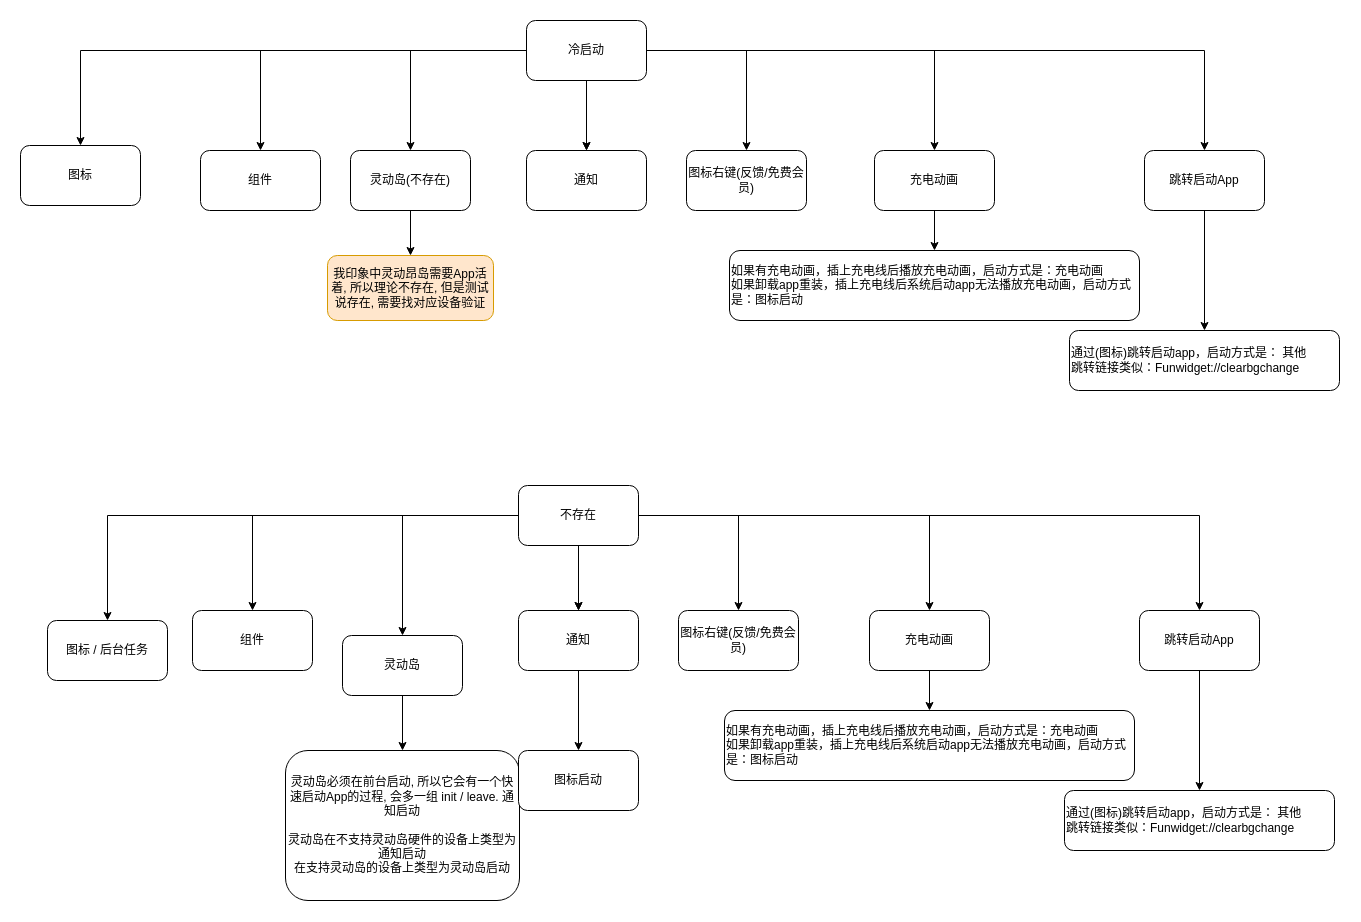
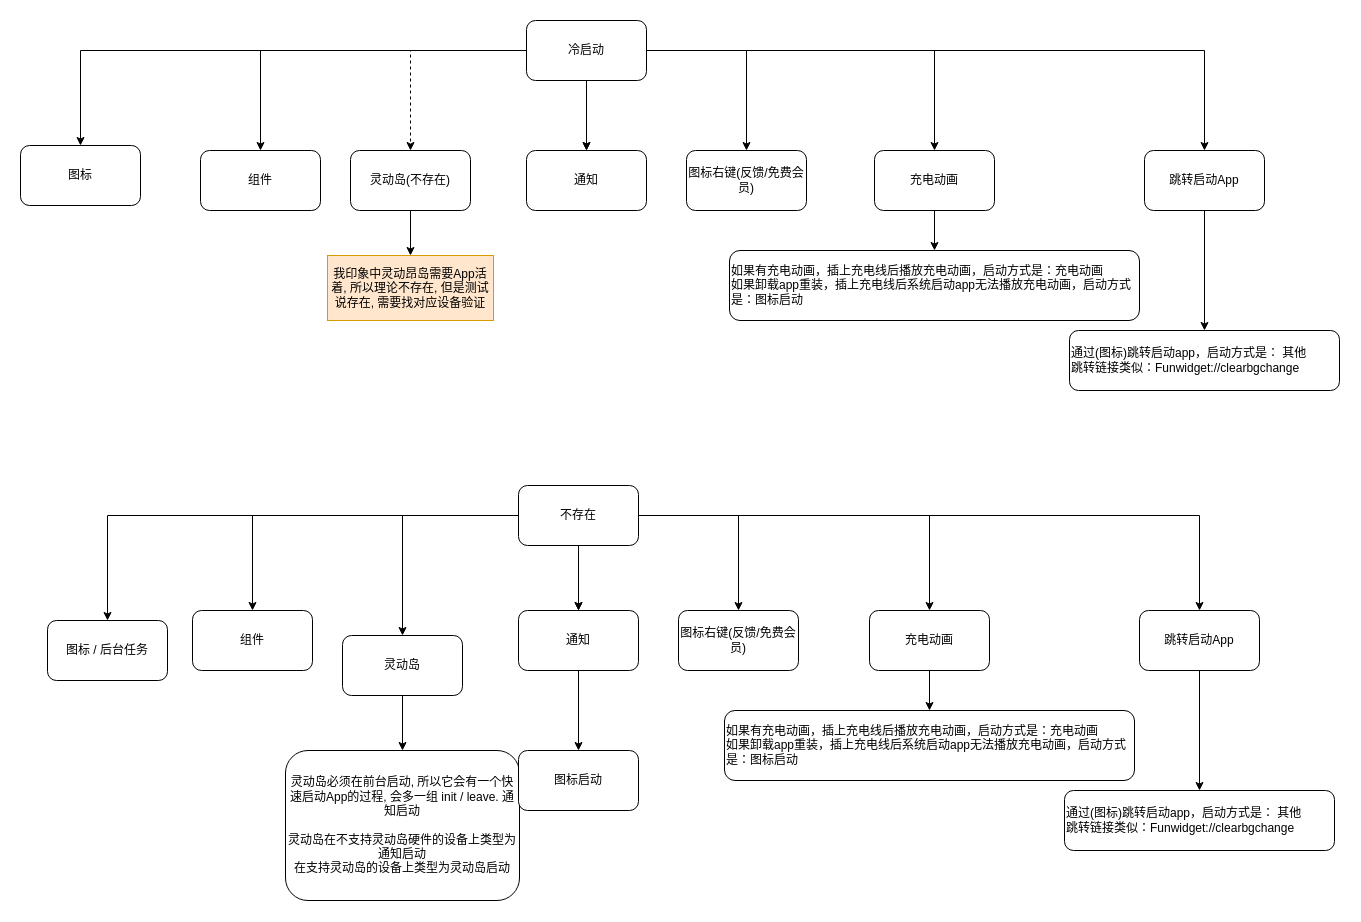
  <mxCell id="0" />
  <mxCell id="1" parent="0" />
  <mxCell id="2" value="" style="edgeStyle=orthogonalEdgeStyle;rounded=0;orthogonalLoop=1;jettySize=auto;html=1;" parent="1" source="10" target="11" edge="1"><mxGeometry relative="1" as="geometry" /></mxCell>
  <mxCell id="3" value="" style="edgeStyle=orthogonalEdgeStyle;rounded=0;orthogonalLoop=1;jettySize=auto;html=1;" parent="1" source="10" target="12" edge="1"><mxGeometry relative="1" as="geometry" /></mxCell>
  <mxCell id="4" value="" style="edgeStyle=orthogonalEdgeStyle;rounded=0;orthogonalLoop=1;jettySize=auto;html=1;" parent="1" source="10" target="12" edge="1"><mxGeometry relative="1" as="geometry" /></mxCell>
- <mxCell id="5" value="" style="edgeStyle=orthogonalEdgeStyle;rounded=0;orthogonalLoop=1;jettySize=auto;html=1;" parent="1" source="10" target="15" edge="1"><mxGeometry relative="1" as="geometry" /></mxCell>
+ <mxCell id="5" value="" style="edgeStyle=orthogonalEdgeStyle;rounded=0;orthogonalLoop=1;jettySize=auto;html=1;dashed=1;" parent="1" source="10" target="15" edge="1"><mxGeometry relative="1" as="geometry" /></mxCell>
  <mxCell id="6" value="" style="edgeStyle=orthogonalEdgeStyle;rounded=0;orthogonalLoop=1;jettySize=auto;html=1;" parent="1" source="10" target="16" edge="1"><mxGeometry relative="1" as="geometry" /></mxCell>
  <mxCell id="7" style="edgeStyle=orthogonalEdgeStyle;rounded=0;orthogonalLoop=1;jettySize=auto;html=1;entryX=0.5;entryY=0;entryDx=0;entryDy=0;" parent="1" source="10" target="13" edge="1"><mxGeometry relative="1" as="geometry" /></mxCell>
  <mxCell id="8" value="" style="edgeStyle=orthogonalEdgeStyle;rounded=0;orthogonalLoop=1;jettySize=auto;html=1;" edge="1" parent="1" source="10" target="36"><mxGeometry relative="1" as="geometry" /></mxCell>
  <mxCell id="9" value="" style="edgeStyle=orthogonalEdgeStyle;rounded=0;orthogonalLoop=1;jettySize=auto;html=1;" edge="1" parent="1" source="10" target="39"><mxGeometry relative="1" as="geometry" /></mxCell>
  <mxCell id="10" value="冷启动" style="rounded=1;whiteSpace=wrap;html=1;" parent="1" vertex="1"><mxGeometry x="526" y="20" width="120" height="60" as="geometry" /></mxCell>
  <mxCell id="11" value="图标" style="rounded=1;whiteSpace=wrap;html=1;" parent="1" vertex="1"><mxGeometry x="20" y="145" width="120" height="60" as="geometry" /></mxCell>
  <mxCell id="12" value="通知" style="whiteSpace=wrap;html=1;rounded=1;" parent="1" vertex="1"><mxGeometry x="526" y="150" width="120" height="60" as="geometry" /></mxCell>
  <mxCell id="13" value="组件" style="whiteSpace=wrap;html=1;rounded=1;" parent="1" vertex="1"><mxGeometry x="200" y="150" width="120" height="60" as="geometry" /></mxCell>
  <mxCell id="14" value="" style="edgeStyle=orthogonalEdgeStyle;rounded=0;orthogonalLoop=1;jettySize=auto;html=1;" edge="1" parent="1" source="15" target="47"><mxGeometry relative="1" as="geometry" /></mxCell>
  <mxCell id="15" value="灵动岛(不存在)" style="whiteSpace=wrap;html=1;rounded=1;" parent="1" vertex="1"><mxGeometry x="350" y="150" width="120" height="60" as="geometry" /></mxCell>
  <mxCell id="16" value="图标右键(反馈/免费会员)" style="whiteSpace=wrap;html=1;rounded=1;" parent="1" vertex="1"><mxGeometry x="686" y="150" width="120" height="60" as="geometry" /></mxCell>
  <mxCell id="17" value="" style="edgeStyle=orthogonalEdgeStyle;rounded=0;orthogonalLoop=1;jettySize=auto;html=1;" parent="1" source="25" target="26" edge="1"><mxGeometry relative="1" as="geometry" /></mxCell>
  <mxCell id="18" value="" style="edgeStyle=orthogonalEdgeStyle;rounded=0;orthogonalLoop=1;jettySize=auto;html=1;" parent="1" source="25" target="28" edge="1"><mxGeometry relative="1" as="geometry" /></mxCell>
  <mxCell id="19" value="" style="edgeStyle=orthogonalEdgeStyle;rounded=0;orthogonalLoop=1;jettySize=auto;html=1;" parent="1" source="25" target="28" edge="1"><mxGeometry relative="1" as="geometry" /></mxCell>
  <mxCell id="20" value="" style="edgeStyle=orthogonalEdgeStyle;rounded=0;orthogonalLoop=1;jettySize=auto;html=1;" parent="1" source="25" target="31" edge="1"><mxGeometry relative="1" as="geometry" /></mxCell>
  <mxCell id="21" value="" style="edgeStyle=orthogonalEdgeStyle;rounded=0;orthogonalLoop=1;jettySize=auto;html=1;" parent="1" source="25" target="32" edge="1"><mxGeometry relative="1" as="geometry" /></mxCell>
  <mxCell id="22" style="edgeStyle=orthogonalEdgeStyle;rounded=0;orthogonalLoop=1;jettySize=auto;html=1;entryX=0.5;entryY=0;entryDx=0;entryDy=0;" parent="1" source="25" target="29" edge="1"><mxGeometry relative="1" as="geometry" /></mxCell>
  <mxCell id="23" style="edgeStyle=orthogonalEdgeStyle;rounded=0;orthogonalLoop=1;jettySize=auto;html=1;entryX=0.5;entryY=0;entryDx=0;entryDy=0;" edge="1" parent="1" source="25" target="42"><mxGeometry relative="1" as="geometry" /></mxCell>
  <mxCell id="24" style="edgeStyle=orthogonalEdgeStyle;rounded=0;orthogonalLoop=1;jettySize=auto;html=1;entryX=0.5;entryY=0;entryDx=0;entryDy=0;" edge="1" parent="1" source="25" target="44"><mxGeometry relative="1" as="geometry" /></mxCell>
  <mxCell id="25" value="不存在" style="rounded=1;whiteSpace=wrap;html=1;" parent="1" vertex="1"><mxGeometry x="518" y="485" width="120" height="60" as="geometry" /></mxCell>
  <mxCell id="26" value="图标 / 后台任务" style="rounded=1;whiteSpace=wrap;html=1;" parent="1" vertex="1"><mxGeometry x="47" y="620" width="120" height="60" as="geometry" /></mxCell>
  <mxCell id="27" value="" style="edgeStyle=orthogonalEdgeStyle;rounded=0;orthogonalLoop=1;jettySize=auto;html=1;" parent="1" source="28" target="34" edge="1"><mxGeometry relative="1" as="geometry" /></mxCell>
  <mxCell id="28" value="通知" style="whiteSpace=wrap;html=1;rounded=1;" parent="1" vertex="1"><mxGeometry x="518" y="610" width="120" height="60" as="geometry" /></mxCell>
  <mxCell id="29" value="组件" style="whiteSpace=wrap;html=1;rounded=1;" parent="1" vertex="1"><mxGeometry x="192" y="610" width="120" height="60" as="geometry" /></mxCell>
  <mxCell id="30" value="" style="edgeStyle=orthogonalEdgeStyle;rounded=0;orthogonalLoop=1;jettySize=auto;html=1;" parent="1" source="31" target="33" edge="1"><mxGeometry relative="1" as="geometry" /></mxCell>
  <mxCell id="31" value="灵动岛" style="whiteSpace=wrap;html=1;rounded=1;" parent="1" vertex="1"><mxGeometry x="342" y="635" width="120" height="60" as="geometry" /></mxCell>
  <mxCell id="32" value="图标右键(反馈/免费会员)" style="whiteSpace=wrap;html=1;rounded=1;" parent="1" vertex="1"><mxGeometry x="678" y="610" width="120" height="60" as="geometry" /></mxCell>
  <mxCell id="33" value="灵动岛必须在前台启动, 所以它会有一个快速启动App的过程, 会多一组 init / leave. 通知启动&lt;div&gt;&lt;br&gt;&lt;/div&gt;&lt;div&gt;灵动岛在不支持灵动岛硬件的设备上类型为 通知启动&lt;/div&gt;&lt;div&gt;在支持灵动岛的设备上类型为灵动岛启动&lt;/div&gt;" style="whiteSpace=wrap;html=1;rounded=1;" parent="1" vertex="1"><mxGeometry x="285" y="750" width="234" height="150" as="geometry" /></mxCell>
  <mxCell id="34" value="图标启动" style="whiteSpace=wrap;html=1;rounded=1;" parent="1" vertex="1"><mxGeometry x="518" y="750" width="120" height="60" as="geometry" /></mxCell>
  <mxCell id="35" value="" style="edgeStyle=orthogonalEdgeStyle;rounded=0;orthogonalLoop=1;jettySize=auto;html=1;" edge="1" parent="1" source="36" target="37"><mxGeometry relative="1" as="geometry" /></mxCell>
  <mxCell id="36" value="充电动画" style="whiteSpace=wrap;html=1;rounded=1;" vertex="1" parent="1"><mxGeometry x="874" y="150" width="120" height="60" as="geometry" /></mxCell>
  <mxCell id="37" value="&lt;div&gt;如果有充电动画，插上充电线后播放充电动画，启动方式是：充电动画&lt;/div&gt;&lt;div&gt;如果卸载app重装，插上充电线后系统启动app无法播放充电动画，启动方式是：图标启动&lt;/div&gt;" style="whiteSpace=wrap;html=1;rounded=1;align=left;" vertex="1" parent="1"><mxGeometry x="729" y="250" width="410" height="70" as="geometry" /></mxCell>
  <mxCell id="38" value="" style="edgeStyle=orthogonalEdgeStyle;rounded=0;orthogonalLoop=1;jettySize=auto;html=1;" edge="1" parent="1" source="39" target="40"><mxGeometry relative="1" as="geometry" /></mxCell>
  <mxCell id="39" value="跳转启动App" style="whiteSpace=wrap;html=1;rounded=1;" vertex="1" parent="1"><mxGeometry x="1144" y="150" width="120" height="60" as="geometry" /></mxCell>
  <mxCell id="40" value="通过(图标)跳转启动app，启动方式是： 其他&lt;br&gt;跳转链接类似：Funwidget://clearbgchange" style="whiteSpace=wrap;html=1;rounded=1;align=left;" vertex="1" parent="1"><mxGeometry x="1069" y="330" width="270" height="60" as="geometry" /></mxCell>
  <mxCell id="41" value="" style="edgeStyle=orthogonalEdgeStyle;rounded=0;orthogonalLoop=1;jettySize=auto;html=1;" edge="1" source="42" target="46" parent="1"><mxGeometry relative="1" as="geometry" /></mxCell>
  <mxCell id="42" value="充电动画" style="whiteSpace=wrap;html=1;rounded=1;" vertex="1" parent="1"><mxGeometry x="869" y="610" width="120" height="60" as="geometry" /></mxCell>
  <mxCell id="43" value="" style="edgeStyle=orthogonalEdgeStyle;rounded=0;orthogonalLoop=1;jettySize=auto;html=1;" edge="1" source="44" target="45" parent="1"><mxGeometry relative="1" as="geometry" /></mxCell>
  <mxCell id="44" value="跳转启动App" style="whiteSpace=wrap;html=1;rounded=1;" vertex="1" parent="1"><mxGeometry x="1139" y="610" width="120" height="60" as="geometry" /></mxCell>
  <mxCell id="45" value="通过(图标)跳转启动app，启动方式是： 其他&lt;br&gt;跳转链接类似：Funwidget://clearbgchange" style="whiteSpace=wrap;html=1;rounded=1;align=left;" vertex="1" parent="1"><mxGeometry x="1064" y="790" width="270" height="60" as="geometry" /></mxCell>
  <mxCell id="46" value="&lt;div&gt;如果有充电动画，插上充电线后播放充电动画，启动方式是：充电动画&lt;/div&gt;&lt;div&gt;如果卸载app重装，插上充电线后系统启动app无法播放充电动画，启动方式是：图标启动&lt;/div&gt;" style="whiteSpace=wrap;html=1;rounded=1;align=left;" vertex="1" parent="1"><mxGeometry x="724" y="710" width="410" height="70" as="geometry" /></mxCell>
- <mxCell id="47" value="我印象中灵动昂岛需要App活着, 所以理论不存在, 但是测试说存在, 需要找对应设备验证" style="whiteSpace=wrap;html=1;rounded=1;fillColor=#ffe6cc;strokeColor=#d79b00;" vertex="1" parent="1"><mxGeometry x="327" y="255" width="166" height="65" as="geometry" /></mxCell>
+ <mxCell id="47" value="我印象中灵动昂岛需要App活着, 所以理论不存在, 但是测试说存在, 需要找对应设备验证" style="whiteSpace=wrap;html=1;fillColor=#ffe6cc;strokeColor=#d79b00;rounded=0;" vertex="1" parent="1"><mxGeometry x="327" y="255" width="166" height="65" as="geometry" /></mxCell>
